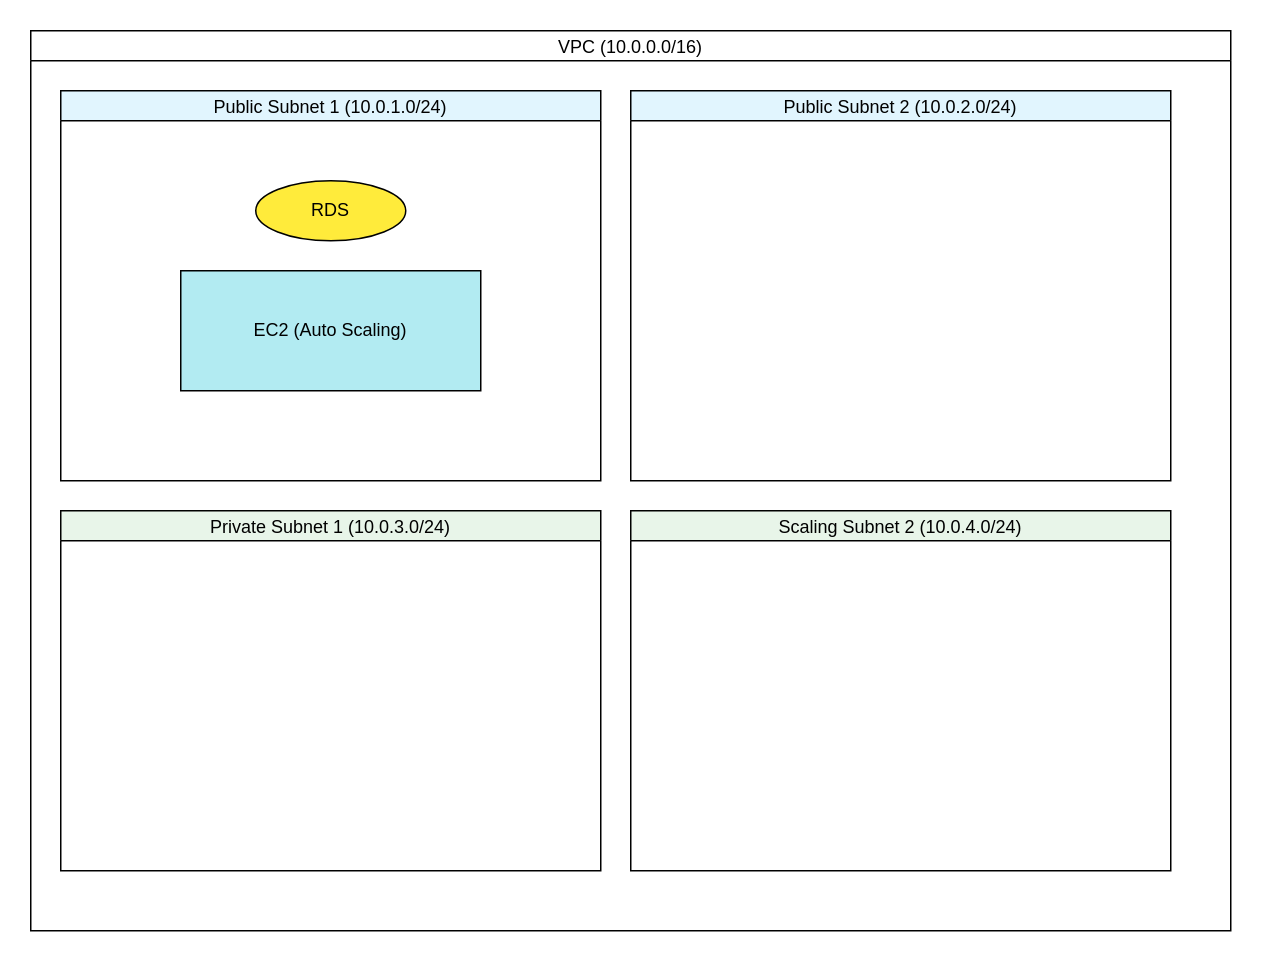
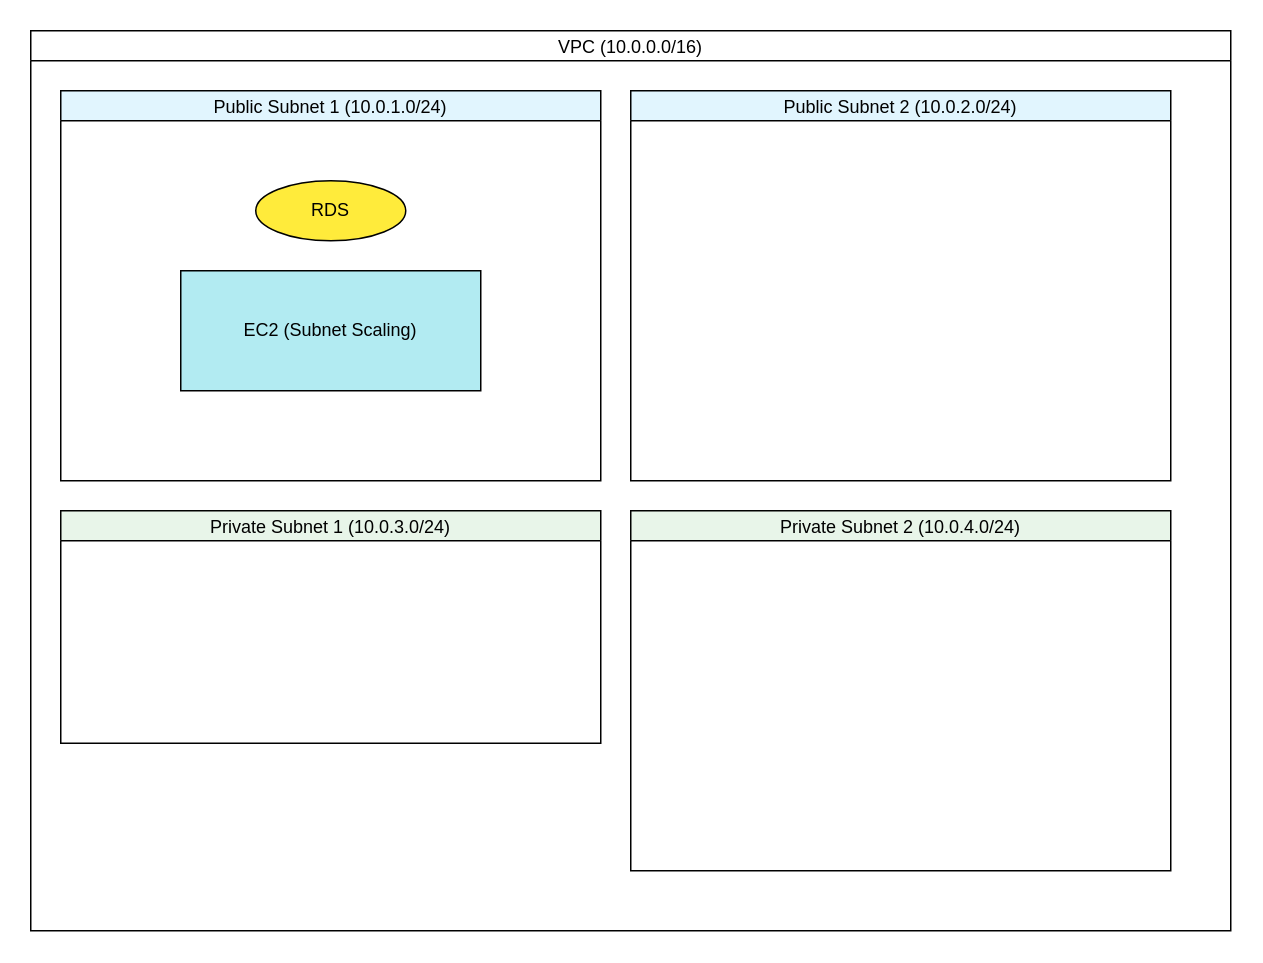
  <mxCell id="0" />
  <mxCell id="1" parent="0" />
  <mxCell id="2" value="VPC (10.0.0.0/16)" style="shape=swimlane;startSize=20;" vertex="1" parent="1"><mxGeometry x="20" y="20" width="800" height="600" as="geometry" /></mxCell>
  <mxCell id="3" value="Public Subnet 1 (10.0.1.0/24)" style="shape=swimlane;startSize=20;fillColor=#e1f5fe;" vertex="1" parent="2"><mxGeometry x="20" y="40" width="360" height="260" as="geometry" /></mxCell>
  <mxCell id="4" value="Public Subnet 2 (10.0.2.0/24)" style="shape=swimlane;startSize=20;fillColor=#e1f5fe;" vertex="1" parent="2"><mxGeometry x="400" y="40" width="360" height="260" as="geometry" /></mxCell>
- <mxCell id="5" value="Private Subnet 1 (10.0.3.0/24)" style="shape=swimlane;startSize=20;fillColor=#e8f5e9;" vertex="1" parent="2"><mxGeometry x="20" y="320" width="360" height="240" as="geometry" /></mxCell>
- <mxCell id="6" value="Scaling Subnet 2 (10.0.4.0/24)" style="shape=swimlane;startSize=20;fillColor=#e8f5e9;" vertex="1" parent="2"><mxGeometry x="400" y="320" width="360" height="240" as="geometry" /></mxCell>
+ <mxCell id="5" value="Private Subnet 1 (10.0.3.0/24)" style="shape=swimlane;startSize=20;fillColor=#e8f5e9;" vertex="1" parent="2"><mxGeometry x="20" y="320" width="360" height="155" as="geometry" /></mxCell>
+ <mxCell id="6" value="Private Subnet 2 (10.0.4.0/24)" style="shape=swimlane;startSize=20;fillColor=#e8f5e9;" vertex="1" parent="2"><mxGeometry x="400" y="320" width="360" height="240" as="geometry" /></mxCell>
  <mxCell id="7" value="RDS" style="shape=ellipse;whiteSpace=wrap;html=1;fillColor=#ffeb3b;" vertex="1" parent="3"><mxGeometry x="130" y="60" width="100" height="40" as="geometry" /></mxCell>
- <mxCell id="8" value="EC2 (Auto Scaling)" style="shape=rectangle;whiteSpace=wrap;html=1;fillColor=#b2ebf2;" vertex="1" parent="3"><mxGeometry x="80" y="120" width="200" height="80" as="geometry" /></mxCell>
+ <mxCell id="8" value="EC2 (Subnet Scaling)" style="shape=rectangle;whiteSpace=wrap;html=1;fillColor=#b2ebf2;" vertex="1" parent="3"><mxGeometry x="80" y="120" width="200" height="80" as="geometry" /></mxCell>
